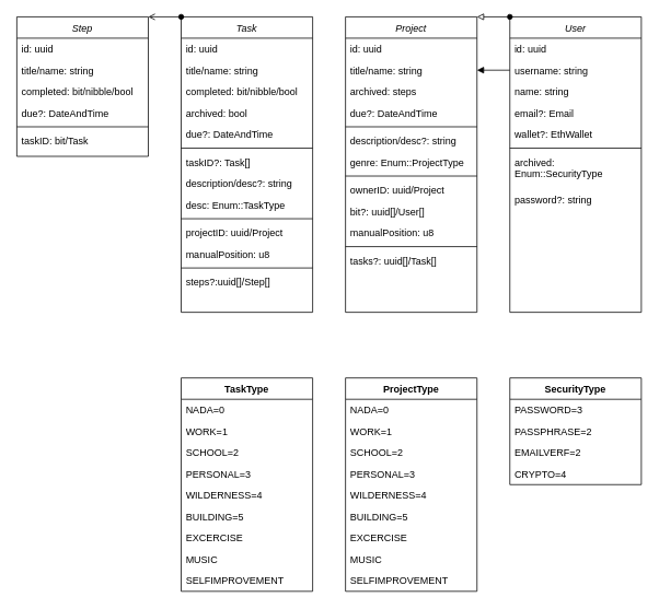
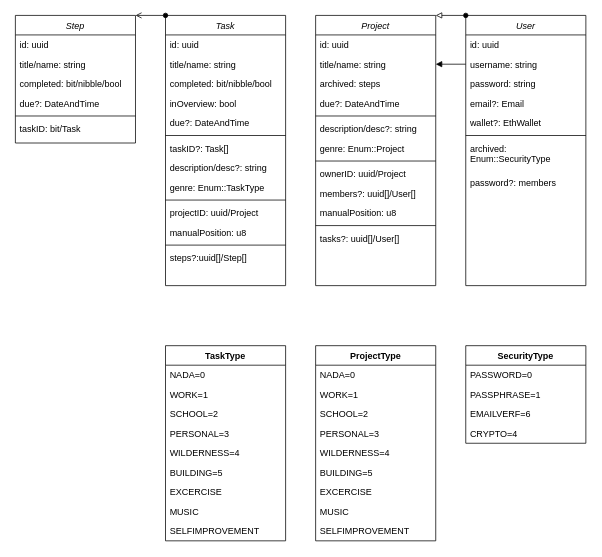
  <mxCell id="0" />
  <mxCell id="1" parent="0" />
  <mxCell id="2" value="Task" style="swimlane;fontStyle=2;align=center;verticalAlign=top;childLayout=stackLayout;horizontal=1;startSize=26;horizontalStack=0;resizeParent=1;resizeLast=0;collapsible=1;marginBottom=0;rounded=0;shadow=0;strokeWidth=1;" parent="1" vertex="1"><mxGeometry x="220" y="20" width="160" height="360" as="geometry"><mxRectangle x="220" y="120" width="160" height="26" as="alternateBounds" /></mxGeometry></mxCell>
  <mxCell id="3" value="id: uuid" style="text;align=left;verticalAlign=top;spacingLeft=4;spacingRight=4;overflow=hidden;rotatable=0;points=[[0,0.5],[1,0.5]];portConstraint=eastwest;" parent="2" vertex="1"><mxGeometry y="26" width="160" height="26" as="geometry" /></mxCell>
  <mxCell id="4" value="title/name: string" style="text;align=left;verticalAlign=top;spacingLeft=4;spacingRight=4;overflow=hidden;rotatable=0;points=[[0,0.5],[1,0.5]];portConstraint=eastwest;rounded=0;shadow=0;html=0;" parent="2" vertex="1"><mxGeometry y="52" width="160" height="26" as="geometry" /></mxCell>
  <mxCell id="5" value="completed: bit/nibble/bool" style="text;align=left;verticalAlign=top;spacingLeft=4;spacingRight=4;overflow=hidden;rotatable=0;points=[[0,0.5],[1,0.5]];portConstraint=eastwest;rounded=0;shadow=0;html=0;" parent="2" vertex="1"><mxGeometry y="78" width="160" height="26" as="geometry" /></mxCell>
- <mxCell id="6" value="archived: bool" style="text;align=left;verticalAlign=top;spacingLeft=4;spacingRight=4;overflow=hidden;rotatable=0;points=[[0,0.5],[1,0.5]];portConstraint=eastwest;rounded=0;shadow=0;html=0;" parent="2" vertex="1"><mxGeometry y="104" width="160" height="26" as="geometry" /></mxCell>
+ <mxCell id="6" value="inOverview: bool" style="text;align=left;verticalAlign=top;spacingLeft=4;spacingRight=4;overflow=hidden;rotatable=0;points=[[0,0.5],[1,0.5]];portConstraint=eastwest;rounded=0;shadow=0;html=0;" parent="2" vertex="1"><mxGeometry y="104" width="160" height="26" as="geometry" /></mxCell>
  <mxCell id="7" value="due?: DateAndTime" style="text;align=left;verticalAlign=top;spacingLeft=4;spacingRight=4;overflow=hidden;rotatable=0;points=[[0,0.5],[1,0.5]];portConstraint=eastwest;rounded=0;shadow=0;html=0;" parent="2" vertex="1"><mxGeometry y="130" width="160" height="26" as="geometry" /></mxCell>
  <mxCell id="8" value="" style="line;strokeWidth=1;fillColor=none;align=left;verticalAlign=middle;spacingTop=-1;spacingLeft=3;spacingRight=3;rotatable=0;labelPosition=right;points=[];portConstraint=eastwest;" parent="2" vertex="1"><mxGeometry y="156" width="160" height="8" as="geometry" /></mxCell>
  <mxCell id="9" value="taskID?: Task[]" style="text;align=left;verticalAlign=top;spacingLeft=4;spacingRight=4;overflow=hidden;rotatable=0;points=[[0,0.5],[1,0.5]];portConstraint=eastwest;rounded=0;shadow=0;html=0;" parent="2" vertex="1"><mxGeometry y="164" width="160" height="26" as="geometry" /></mxCell>
  <mxCell id="10" value="description/desc?: string" style="text;align=left;verticalAlign=top;spacingLeft=4;spacingRight=4;overflow=hidden;rotatable=0;points=[[0,0.5],[1,0.5]];portConstraint=eastwest;rounded=0;shadow=0;html=0;" parent="2" vertex="1"><mxGeometry y="190" width="160" height="26" as="geometry" /></mxCell>
- <mxCell id="11" value="desc: Enum::TaskType" style="text;align=left;verticalAlign=top;spacingLeft=4;spacingRight=4;overflow=hidden;rotatable=0;points=[[0,0.5],[1,0.5]];portConstraint=eastwest;rounded=0;shadow=0;html=0;" parent="2" vertex="1"><mxGeometry y="216" width="160" height="26" as="geometry" /></mxCell>
+ <mxCell id="11" value="genre: Enum::TaskType" style="text;align=left;verticalAlign=top;spacingLeft=4;spacingRight=4;overflow=hidden;rotatable=0;points=[[0,0.5],[1,0.5]];portConstraint=eastwest;rounded=0;shadow=0;html=0;" parent="2" vertex="1"><mxGeometry y="216" width="160" height="26" as="geometry" /></mxCell>
  <mxCell id="12" value="" style="line;strokeWidth=1;fillColor=none;align=left;verticalAlign=middle;spacingTop=-1;spacingLeft=3;spacingRight=3;rotatable=0;labelPosition=right;points=[];portConstraint=eastwest;" parent="2" vertex="1"><mxGeometry y="242" width="160" height="8" as="geometry" /></mxCell>
  <mxCell id="13" value="projectID: uuid/Project" style="text;align=left;verticalAlign=top;spacingLeft=4;spacingRight=4;overflow=hidden;rotatable=0;points=[[0,0.5],[1,0.5]];portConstraint=eastwest;rounded=0;shadow=0;html=0;" parent="2" vertex="1"><mxGeometry y="250" width="160" height="26" as="geometry" /></mxCell>
  <mxCell id="14" value="manualPosition: u8" style="text;align=left;verticalAlign=top;spacingLeft=4;spacingRight=4;overflow=hidden;rotatable=0;points=[[0,0.5],[1,0.5]];portConstraint=eastwest;rounded=0;shadow=0;html=0;" parent="2" vertex="1"><mxGeometry y="276" width="160" height="26" as="geometry" /></mxCell>
  <mxCell id="15" value="" style="line;strokeWidth=1;fillColor=none;align=left;verticalAlign=middle;spacingTop=-1;spacingLeft=3;spacingRight=3;rotatable=0;labelPosition=right;points=[];portConstraint=eastwest;" parent="2" vertex="1"><mxGeometry y="302" width="160" height="8" as="geometry" /></mxCell>
  <mxCell id="16" value="steps?:uuid[]/Step[]" style="text;align=left;verticalAlign=top;spacingLeft=4;spacingRight=4;overflow=hidden;rotatable=0;points=[[0,0.5],[1,0.5]];portConstraint=eastwest;rounded=0;shadow=0;html=0;" parent="2" vertex="1"><mxGeometry y="310" width="160" height="26" as="geometry" /></mxCell>
  <mxCell id="17" value="Step" style="swimlane;fontStyle=2;align=center;verticalAlign=top;childLayout=stackLayout;horizontal=1;startSize=26;horizontalStack=0;resizeParent=1;resizeLast=0;collapsible=1;marginBottom=0;rounded=0;shadow=0;strokeWidth=1;" parent="1" vertex="1"><mxGeometry x="20" y="20" width="160" height="170" as="geometry"><mxRectangle x="220" y="120" width="160" height="26" as="alternateBounds" /></mxGeometry></mxCell>
  <mxCell id="18" value="id: uuid" style="text;align=left;verticalAlign=top;spacingLeft=4;spacingRight=4;overflow=hidden;rotatable=0;points=[[0,0.5],[1,0.5]];portConstraint=eastwest;" parent="17" vertex="1"><mxGeometry y="26" width="160" height="26" as="geometry" /></mxCell>
  <mxCell id="19" value="title/name: string" style="text;align=left;verticalAlign=top;spacingLeft=4;spacingRight=4;overflow=hidden;rotatable=0;points=[[0,0.5],[1,0.5]];portConstraint=eastwest;rounded=0;shadow=0;html=0;" parent="17" vertex="1"><mxGeometry y="52" width="160" height="26" as="geometry" /></mxCell>
  <mxCell id="20" value="completed: bit/nibble/bool" style="text;align=left;verticalAlign=top;spacingLeft=4;spacingRight=4;overflow=hidden;rotatable=0;points=[[0,0.5],[1,0.5]];portConstraint=eastwest;rounded=0;shadow=0;html=0;" parent="17" vertex="1"><mxGeometry y="78" width="160" height="26" as="geometry" /></mxCell>
  <mxCell id="21" value="due?: DateAndTime" style="text;align=left;verticalAlign=top;spacingLeft=4;spacingRight=4;overflow=hidden;rotatable=0;points=[[0,0.5],[1,0.5]];portConstraint=eastwest;rounded=0;shadow=0;html=0;" parent="17" vertex="1"><mxGeometry y="104" width="160" height="26" as="geometry" /></mxCell>
  <mxCell id="22" value="" style="line;strokeWidth=1;fillColor=none;align=left;verticalAlign=middle;spacingTop=-1;spacingLeft=3;spacingRight=3;rotatable=0;labelPosition=right;points=[];portConstraint=eastwest;" parent="17" vertex="1"><mxGeometry y="130" width="160" height="8" as="geometry" /></mxCell>
  <mxCell id="23" value="taskID: bit/Task" style="text;align=left;verticalAlign=top;spacingLeft=4;spacingRight=4;overflow=hidden;rotatable=0;points=[[0,0.5],[1,0.5]];portConstraint=eastwest;rounded=0;shadow=0;html=0;" parent="17" vertex="1"><mxGeometry y="138" width="160" height="26" as="geometry" /></mxCell>
  <mxCell id="24" value="Project" style="swimlane;fontStyle=2;align=center;verticalAlign=top;childLayout=stackLayout;horizontal=1;startSize=26;horizontalStack=0;resizeParent=1;resizeLast=0;collapsible=1;marginBottom=0;rounded=0;shadow=0;strokeWidth=1;" parent="1" vertex="1"><mxGeometry x="420" y="20" width="160" height="360" as="geometry"><mxRectangle x="220" y="120" width="160" height="26" as="alternateBounds" /></mxGeometry></mxCell>
  <mxCell id="25" value="id: uuid" style="text;align=left;verticalAlign=top;spacingLeft=4;spacingRight=4;overflow=hidden;rotatable=0;points=[[0,0.5],[1,0.5]];portConstraint=eastwest;" parent="24" vertex="1"><mxGeometry y="26" width="160" height="26" as="geometry" /></mxCell>
  <mxCell id="26" value="title/name: string" style="text;align=left;verticalAlign=top;spacingLeft=4;spacingRight=4;overflow=hidden;rotatable=0;points=[[0,0.5],[1,0.5]];portConstraint=eastwest;rounded=0;shadow=0;html=0;" parent="24" vertex="1"><mxGeometry y="52" width="160" height="26" as="geometry" /></mxCell>
  <mxCell id="27" value="archived: steps" style="text;align=left;verticalAlign=top;spacingLeft=4;spacingRight=4;overflow=hidden;rotatable=0;points=[[0,0.5],[1,0.5]];portConstraint=eastwest;rounded=0;shadow=0;html=0;" parent="24" vertex="1"><mxGeometry y="78" width="160" height="26" as="geometry" /></mxCell>
  <mxCell id="28" value="due?: DateAndTime" style="text;align=left;verticalAlign=top;spacingLeft=4;spacingRight=4;overflow=hidden;rotatable=0;points=[[0,0.5],[1,0.5]];portConstraint=eastwest;rounded=0;shadow=0;html=0;" parent="24" vertex="1"><mxGeometry y="104" width="160" height="26" as="geometry" /></mxCell>
  <mxCell id="29" value="" style="line;strokeWidth=1;fillColor=none;align=left;verticalAlign=middle;spacingTop=-1;spacingLeft=3;spacingRight=3;rotatable=0;labelPosition=right;points=[];portConstraint=eastwest;" parent="24" vertex="1"><mxGeometry y="130" width="160" height="8" as="geometry" /></mxCell>
  <mxCell id="30" value="description/desc?: string" style="text;align=left;verticalAlign=top;spacingLeft=4;spacingRight=4;overflow=hidden;rotatable=0;points=[[0,0.5],[1,0.5]];portConstraint=eastwest;rounded=0;shadow=0;html=0;" parent="24" vertex="1"><mxGeometry y="138" width="160" height="26" as="geometry" /></mxCell>
- <mxCell id="31" value="genre: Enum::ProjectType" style="text;align=left;verticalAlign=top;spacingLeft=4;spacingRight=4;overflow=hidden;rotatable=0;points=[[0,0.5],[1,0.5]];portConstraint=eastwest;rounded=0;shadow=0;html=0;" parent="24" vertex="1"><mxGeometry y="164" width="160" height="26" as="geometry" /></mxCell>
+ <mxCell id="31" value="genre: Enum::Project" style="text;align=left;verticalAlign=top;spacingLeft=4;spacingRight=4;overflow=hidden;rotatable=0;points=[[0,0.5],[1,0.5]];portConstraint=eastwest;rounded=0;shadow=0;html=0;" parent="24" vertex="1"><mxGeometry y="164" width="160" height="26" as="geometry" /></mxCell>
  <mxCell id="32" value="" style="line;strokeWidth=1;fillColor=none;align=left;verticalAlign=middle;spacingTop=-1;spacingLeft=3;spacingRight=3;rotatable=0;labelPosition=right;points=[];portConstraint=eastwest;" parent="24" vertex="1"><mxGeometry y="190" width="160" height="8" as="geometry" /></mxCell>
  <mxCell id="33" value="ownerID: uuid/Project" style="text;align=left;verticalAlign=top;spacingLeft=4;spacingRight=4;overflow=hidden;rotatable=0;points=[[0,0.5],[1,0.5]];portConstraint=eastwest;rounded=0;shadow=0;html=0;" parent="24" vertex="1"><mxGeometry y="198" width="160" height="26" as="geometry" /></mxCell>
- <mxCell id="34" value="bit?: uuid[]/User[]" style="text;align=left;verticalAlign=top;spacingLeft=4;spacingRight=4;overflow=hidden;rotatable=0;points=[[0,0.5],[1,0.5]];portConstraint=eastwest;rounded=0;shadow=0;html=0;" parent="24" vertex="1"><mxGeometry y="224" width="160" height="26" as="geometry" /></mxCell>
+ <mxCell id="34" value="members?: uuid[]/User[]" style="text;align=left;verticalAlign=top;spacingLeft=4;spacingRight=4;overflow=hidden;rotatable=0;points=[[0,0.5],[1,0.5]];portConstraint=eastwest;rounded=0;shadow=0;html=0;" parent="24" vertex="1"><mxGeometry y="224" width="160" height="26" as="geometry" /></mxCell>
  <mxCell id="35" value="manualPosition: u8" style="text;align=left;verticalAlign=top;spacingLeft=4;spacingRight=4;overflow=hidden;rotatable=0;points=[[0,0.5],[1,0.5]];portConstraint=eastwest;rounded=0;shadow=0;html=0;" parent="24" vertex="1"><mxGeometry y="250" width="160" height="26" as="geometry" /></mxCell>
  <mxCell id="36" value="" style="line;strokeWidth=1;fillColor=none;align=left;verticalAlign=middle;spacingTop=-1;spacingLeft=3;spacingRight=3;rotatable=0;labelPosition=right;points=[];portConstraint=eastwest;" parent="24" vertex="1"><mxGeometry y="276" width="160" height="8" as="geometry" /></mxCell>
- <mxCell id="37" value="tasks?: uuid[]/Task[]" style="text;align=left;verticalAlign=top;spacingLeft=4;spacingRight=4;overflow=hidden;rotatable=0;points=[[0,0.5],[1,0.5]];portConstraint=eastwest;rounded=0;shadow=0;html=0;" parent="24" vertex="1"><mxGeometry y="284" width="160" height="26" as="geometry" /></mxCell>
+ <mxCell id="37" value="tasks?: uuid[]/User[]" style="text;align=left;verticalAlign=top;spacingLeft=4;spacingRight=4;overflow=hidden;rotatable=0;points=[[0,0.5],[1,0.5]];portConstraint=eastwest;rounded=0;shadow=0;html=0;" parent="24" vertex="1"><mxGeometry y="284" width="160" height="26" as="geometry" /></mxCell>
  <mxCell id="38" value="User" style="swimlane;fontStyle=2;align=center;verticalAlign=top;childLayout=stackLayout;horizontal=1;startSize=26;horizontalStack=0;resizeParent=1;resizeLast=0;collapsible=1;marginBottom=0;rounded=0;shadow=0;strokeWidth=1;" parent="1" vertex="1"><mxGeometry x="620" y="20" width="160" height="360" as="geometry"><mxRectangle x="220" y="120" width="160" height="26" as="alternateBounds" /></mxGeometry></mxCell>
  <mxCell id="39" value="id: uuid" style="text;align=left;verticalAlign=top;spacingLeft=4;spacingRight=4;overflow=hidden;rotatable=0;points=[[0,0.5],[1,0.5]];portConstraint=eastwest;" parent="38" vertex="1"><mxGeometry y="26" width="160" height="26" as="geometry" /></mxCell>
  <mxCell id="40" value="username: string" style="text;align=left;verticalAlign=top;spacingLeft=4;spacingRight=4;overflow=hidden;rotatable=0;points=[[0,0.5],[1,0.5]];portConstraint=eastwest;rounded=0;shadow=0;html=0;" parent="38" vertex="1"><mxGeometry y="52" width="160" height="26" as="geometry" /></mxCell>
- <mxCell id="41" value="name: string" style="text;align=left;verticalAlign=top;spacingLeft=4;spacingRight=4;overflow=hidden;rotatable=0;points=[[0,0.5],[1,0.5]];portConstraint=eastwest;rounded=0;shadow=0;html=0;" parent="38" vertex="1"><mxGeometry y="78" width="160" height="26" as="geometry" /></mxCell>
+ <mxCell id="41" value="password: string" style="text;align=left;verticalAlign=top;spacingLeft=4;spacingRight=4;overflow=hidden;rotatable=0;points=[[0,0.5],[1,0.5]];portConstraint=eastwest;rounded=0;shadow=0;html=0;" parent="38" vertex="1"><mxGeometry y="78" width="160" height="26" as="geometry" /></mxCell>
  <mxCell id="42" value="email?: Email" style="text;align=left;verticalAlign=top;spacingLeft=4;spacingRight=4;overflow=hidden;rotatable=0;points=[[0,0.5],[1,0.5]];portConstraint=eastwest;rounded=0;shadow=0;html=0;" parent="38" vertex="1"><mxGeometry y="104" width="160" height="26" as="geometry" /></mxCell>
  <mxCell id="43" value="wallet?: EthWallet" style="text;align=left;verticalAlign=top;spacingLeft=4;spacingRight=4;overflow=hidden;rotatable=0;points=[[0,0.5],[1,0.5]];portConstraint=eastwest;rounded=0;shadow=0;html=0;" parent="38" vertex="1"><mxGeometry y="130" width="160" height="26" as="geometry" /></mxCell>
  <mxCell id="44" value="" style="line;strokeWidth=1;fillColor=none;align=left;verticalAlign=middle;spacingTop=-1;spacingLeft=3;spacingRight=3;rotatable=0;labelPosition=right;points=[];portConstraint=eastwest;" parent="38" vertex="1"><mxGeometry y="156" width="160" height="8" as="geometry" /></mxCell>
  <mxCell id="45" value="archived: &#10;Enum::SecurityType" style="text;align=left;verticalAlign=top;spacingLeft=4;spacingRight=4;overflow=hidden;rotatable=0;points=[[0,0.5],[1,0.5]];portConstraint=eastwest;rounded=0;shadow=0;html=0;" parent="38" vertex="1"><mxGeometry y="164" width="160" height="46" as="geometry" /></mxCell>
- <mxCell id="46" value="password?: string" style="text;align=left;verticalAlign=top;spacingLeft=4;spacingRight=4;overflow=hidden;rotatable=0;points=[[0,0.5],[1,0.5]];portConstraint=eastwest;rounded=0;shadow=0;html=0;" parent="38" vertex="1"><mxGeometry y="210" width="160" height="26" as="geometry" /></mxCell>
+ <mxCell id="46" value="password?: members" style="text;align=left;verticalAlign=top;spacingLeft=4;spacingRight=4;overflow=hidden;rotatable=0;points=[[0,0.5],[1,0.5]];portConstraint=eastwest;rounded=0;shadow=0;html=0;" parent="38" vertex="1"><mxGeometry y="210" width="160" height="26" as="geometry" /></mxCell>
  <mxCell id="47" value="TaskType" style="swimlane;fontStyle=1;align=center;verticalAlign=top;childLayout=stackLayout;horizontal=1;startSize=26;horizontalStack=0;resizeParent=1;resizeParentMax=0;resizeLast=0;collapsible=1;marginBottom=0;" parent="1" vertex="1"><mxGeometry x="220" y="460" width="160" height="260" as="geometry"><mxRectangle x="240" y="480" width="90" height="26" as="alternateBounds" /></mxGeometry></mxCell>
  <mxCell id="48" value="NADA=0" style="text;strokeColor=none;fillColor=none;align=left;verticalAlign=top;spacingLeft=4;spacingRight=4;overflow=hidden;rotatable=0;points=[[0,0.5],[1,0.5]];portConstraint=eastwest;" parent="47" vertex="1"><mxGeometry y="26" width="160" height="26" as="geometry" /></mxCell>
  <mxCell id="49" value="WORK=1" style="text;strokeColor=none;fillColor=none;align=left;verticalAlign=top;spacingLeft=4;spacingRight=4;overflow=hidden;rotatable=0;points=[[0,0.5],[1,0.5]];portConstraint=eastwest;" parent="47" vertex="1"><mxGeometry y="52" width="160" height="26" as="geometry" /></mxCell>
  <mxCell id="50" value="SCHOOL=2" style="text;strokeColor=none;fillColor=none;align=left;verticalAlign=top;spacingLeft=4;spacingRight=4;overflow=hidden;rotatable=0;points=[[0,0.5],[1,0.5]];portConstraint=eastwest;" parent="47" vertex="1"><mxGeometry y="78" width="160" height="26" as="geometry" /></mxCell>
  <mxCell id="51" value="PERSONAL=3" style="text;strokeColor=none;fillColor=none;align=left;verticalAlign=top;spacingLeft=4;spacingRight=4;overflow=hidden;rotatable=0;points=[[0,0.5],[1,0.5]];portConstraint=eastwest;" parent="47" vertex="1"><mxGeometry y="104" width="160" height="26" as="geometry" /></mxCell>
  <mxCell id="52" value="WILDERNESS=4" style="text;strokeColor=none;fillColor=none;align=left;verticalAlign=top;spacingLeft=4;spacingRight=4;overflow=hidden;rotatable=0;points=[[0,0.5],[1,0.5]];portConstraint=eastwest;" parent="47" vertex="1"><mxGeometry y="130" width="160" height="26" as="geometry" /></mxCell>
  <mxCell id="53" value="BUILDING=5" style="text;strokeColor=none;fillColor=none;align=left;verticalAlign=top;spacingLeft=4;spacingRight=4;overflow=hidden;rotatable=0;points=[[0,0.5],[1,0.5]];portConstraint=eastwest;" parent="47" vertex="1"><mxGeometry y="156" width="160" height="26" as="geometry" /></mxCell>
  <mxCell id="54" value="EXCERCISE" style="text;strokeColor=none;fillColor=none;align=left;verticalAlign=top;spacingLeft=4;spacingRight=4;overflow=hidden;rotatable=0;points=[[0,0.5],[1,0.5]];portConstraint=eastwest;" parent="47" vertex="1"><mxGeometry y="182" width="160" height="26" as="geometry" /></mxCell>
  <mxCell id="55" value="MUSIC" style="text;strokeColor=none;fillColor=none;align=left;verticalAlign=top;spacingLeft=4;spacingRight=4;overflow=hidden;rotatable=0;points=[[0,0.5],[1,0.5]];portConstraint=eastwest;" parent="47" vertex="1"><mxGeometry y="208" width="160" height="26" as="geometry" /></mxCell>
  <mxCell id="56" value="SELFIMPROVEMENT" style="text;strokeColor=none;fillColor=none;align=left;verticalAlign=top;spacingLeft=4;spacingRight=4;overflow=hidden;rotatable=0;points=[[0,0.5],[1,0.5]];portConstraint=eastwest;" parent="47" vertex="1"><mxGeometry y="234" width="160" height="26" as="geometry" /></mxCell>
  <mxCell id="57" value="ProjectType" style="swimlane;fontStyle=1;align=center;verticalAlign=top;childLayout=stackLayout;horizontal=1;startSize=26;horizontalStack=0;resizeParent=1;resizeParentMax=0;resizeLast=0;collapsible=1;marginBottom=0;" vertex="1" parent="1"><mxGeometry x="420" y="460" width="160" height="260" as="geometry"><mxRectangle x="240" y="480" width="90" height="26" as="alternateBounds" /></mxGeometry></mxCell>
  <mxCell id="58" value="NADA=0" style="text;strokeColor=none;fillColor=none;align=left;verticalAlign=top;spacingLeft=4;spacingRight=4;overflow=hidden;rotatable=0;points=[[0,0.5],[1,0.5]];portConstraint=eastwest;" vertex="1" parent="57"><mxGeometry y="26" width="160" height="26" as="geometry" /></mxCell>
  <mxCell id="59" value="WORK=1" style="text;strokeColor=none;fillColor=none;align=left;verticalAlign=top;spacingLeft=4;spacingRight=4;overflow=hidden;rotatable=0;points=[[0,0.5],[1,0.5]];portConstraint=eastwest;" vertex="1" parent="57"><mxGeometry y="52" width="160" height="26" as="geometry" /></mxCell>
  <mxCell id="60" value="SCHOOL=2" style="text;strokeColor=none;fillColor=none;align=left;verticalAlign=top;spacingLeft=4;spacingRight=4;overflow=hidden;rotatable=0;points=[[0,0.5],[1,0.5]];portConstraint=eastwest;" vertex="1" parent="57"><mxGeometry y="78" width="160" height="26" as="geometry" /></mxCell>
  <mxCell id="61" value="PERSONAL=3" style="text;strokeColor=none;fillColor=none;align=left;verticalAlign=top;spacingLeft=4;spacingRight=4;overflow=hidden;rotatable=0;points=[[0,0.5],[1,0.5]];portConstraint=eastwest;" vertex="1" parent="57"><mxGeometry y="104" width="160" height="26" as="geometry" /></mxCell>
  <mxCell id="62" value="WILDERNESS=4" style="text;strokeColor=none;fillColor=none;align=left;verticalAlign=top;spacingLeft=4;spacingRight=4;overflow=hidden;rotatable=0;points=[[0,0.5],[1,0.5]];portConstraint=eastwest;" vertex="1" parent="57"><mxGeometry y="130" width="160" height="26" as="geometry" /></mxCell>
  <mxCell id="63" value="BUILDING=5" style="text;strokeColor=none;fillColor=none;align=left;verticalAlign=top;spacingLeft=4;spacingRight=4;overflow=hidden;rotatable=0;points=[[0,0.5],[1,0.5]];portConstraint=eastwest;" vertex="1" parent="57"><mxGeometry y="156" width="160" height="26" as="geometry" /></mxCell>
  <mxCell id="64" value="EXCERCISE" style="text;strokeColor=none;fillColor=none;align=left;verticalAlign=top;spacingLeft=4;spacingRight=4;overflow=hidden;rotatable=0;points=[[0,0.5],[1,0.5]];portConstraint=eastwest;" vertex="1" parent="57"><mxGeometry y="182" width="160" height="26" as="geometry" /></mxCell>
  <mxCell id="65" value="MUSIC" style="text;strokeColor=none;fillColor=none;align=left;verticalAlign=top;spacingLeft=4;spacingRight=4;overflow=hidden;rotatable=0;points=[[0,0.5],[1,0.5]];portConstraint=eastwest;" vertex="1" parent="57"><mxGeometry y="208" width="160" height="26" as="geometry" /></mxCell>
  <mxCell id="66" value="SELFIMPROVEMENT" style="text;strokeColor=none;fillColor=none;align=left;verticalAlign=top;spacingLeft=4;spacingRight=4;overflow=hidden;rotatable=0;points=[[0,0.5],[1,0.5]];portConstraint=eastwest;" vertex="1" parent="57"><mxGeometry y="234" width="160" height="26" as="geometry" /></mxCell>
  <mxCell id="67" value="SecurityType" style="swimlane;fontStyle=1;align=center;verticalAlign=top;childLayout=stackLayout;horizontal=1;startSize=26;horizontalStack=0;resizeParent=1;resizeParentMax=0;resizeLast=0;collapsible=1;marginBottom=0;" vertex="1" parent="1"><mxGeometry x="620" y="460" width="160" height="130" as="geometry"><mxRectangle x="240" y="480" width="90" height="26" as="alternateBounds" /></mxGeometry></mxCell>
- <mxCell id="68" value="PASSWORD=3" style="text;strokeColor=none;fillColor=none;align=left;verticalAlign=top;spacingLeft=4;spacingRight=4;overflow=hidden;rotatable=0;points=[[0,0.5],[1,0.5]];portConstraint=eastwest;" vertex="1" parent="67"><mxGeometry y="26" width="160" height="26" as="geometry" /></mxCell>
- <mxCell id="69" value="PASSPHRASE=2" style="text;strokeColor=none;fillColor=none;align=left;verticalAlign=top;spacingLeft=4;spacingRight=4;overflow=hidden;rotatable=0;points=[[0,0.5],[1,0.5]];portConstraint=eastwest;" vertex="1" parent="67"><mxGeometry y="52" width="160" height="26" as="geometry" /></mxCell>
- <mxCell id="70" value="EMAILVERF=2" style="text;strokeColor=none;fillColor=none;align=left;verticalAlign=top;spacingLeft=4;spacingRight=4;overflow=hidden;rotatable=0;points=[[0,0.5],[1,0.5]];portConstraint=eastwest;" vertex="1" parent="67"><mxGeometry y="78" width="160" height="26" as="geometry" /></mxCell>
+ <mxCell id="68" value="PASSWORD=0" style="text;strokeColor=none;fillColor=none;align=left;verticalAlign=top;spacingLeft=4;spacingRight=4;overflow=hidden;rotatable=0;points=[[0,0.5],[1,0.5]];portConstraint=eastwest;" vertex="1" parent="67"><mxGeometry y="26" width="160" height="26" as="geometry" /></mxCell>
+ <mxCell id="69" value="PASSPHRASE=1" style="text;strokeColor=none;fillColor=none;align=left;verticalAlign=top;spacingLeft=4;spacingRight=4;overflow=hidden;rotatable=0;points=[[0,0.5],[1,0.5]];portConstraint=eastwest;" vertex="1" parent="67"><mxGeometry y="52" width="160" height="26" as="geometry" /></mxCell>
+ <mxCell id="70" value="EMAILVERF=6" style="text;strokeColor=none;fillColor=none;align=left;verticalAlign=top;spacingLeft=4;spacingRight=4;overflow=hidden;rotatable=0;points=[[0,0.5],[1,0.5]];portConstraint=eastwest;" vertex="1" parent="67"><mxGeometry y="78" width="160" height="26" as="geometry" /></mxCell>
  <mxCell id="71" value="CRYPTO=4" style="text;strokeColor=none;fillColor=none;align=left;verticalAlign=top;spacingLeft=4;spacingRight=4;overflow=hidden;rotatable=0;points=[[0,0.5],[1,0.5]];portConstraint=eastwest;" vertex="1" parent="67"><mxGeometry y="104" width="160" height="26" as="geometry" /></mxCell>
  <mxCell id="72" value="" style="endArrow=open;html=1;rounded=0;align=center;verticalAlign=top;endFill=0;labelBackgroundColor=none;endSize=6;startArrow=oval;startFill=1;entryX=1;entryY=0;entryDx=0;entryDy=0;exitX=0;exitY=0;exitDx=0;exitDy=0;" edge="1" parent="1" source="2" target="17"><mxGeometry relative="1" as="geometry"><mxPoint x="210" y="-10" as="sourcePoint" /><mxPoint x="200" y="300" as="targetPoint" /></mxGeometry></mxCell>
  <mxCell id="73" value="" style="endArrow=block;html=1;rounded=0;align=center;verticalAlign=top;endFill=0;labelBackgroundColor=none;endSize=6;startArrow=oval;startFill=1;entryX=1;entryY=0;entryDx=0;entryDy=0;exitX=0;exitY=0;exitDx=0;exitDy=0;" edge="1" parent="1" source="38" target="24"><mxGeometry relative="1" as="geometry"><mxPoint x="590" y="0" as="sourcePoint" /><mxPoint x="570" y="-10" as="targetPoint" /></mxGeometry></mxCell>
  <mxCell id="74" value="" style="html=1;verticalAlign=bottom;labelBackgroundColor=none;endArrow=block;endFill=1;entryX=1;entryY=0.5;entryDx=0;entryDy=0;exitX=0;exitY=0.5;exitDx=0;exitDy=0;" edge="1" parent="1" source="40" target="26"><mxGeometry width="160" relative="1" as="geometry"><mxPoint x="40" y="410" as="sourcePoint" /><mxPoint x="200" y="410" as="targetPoint" /></mxGeometry></mxCell>
